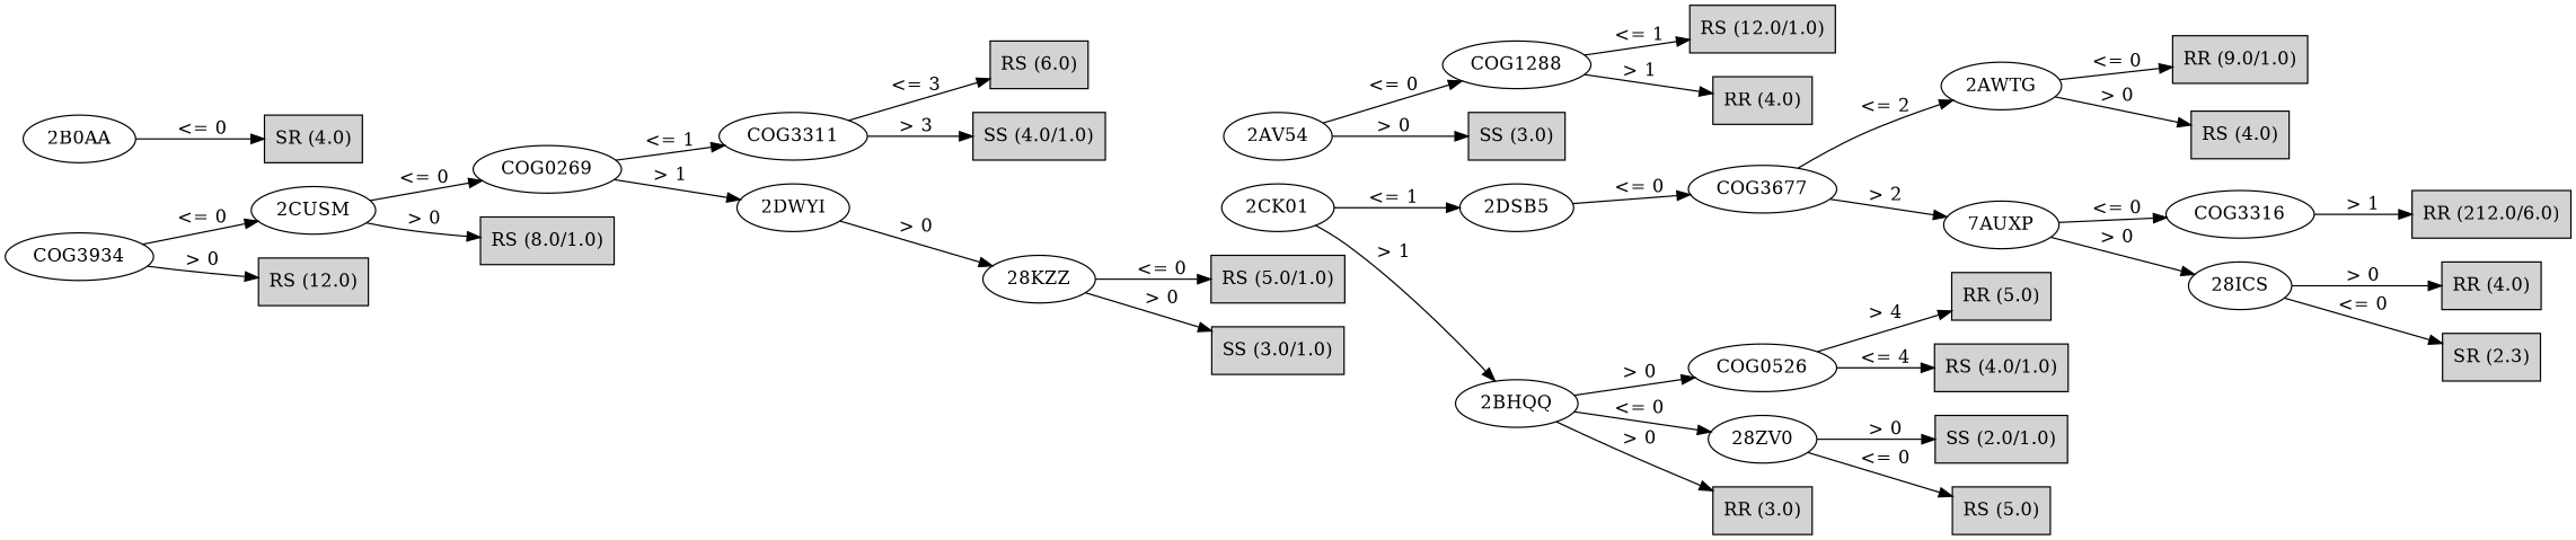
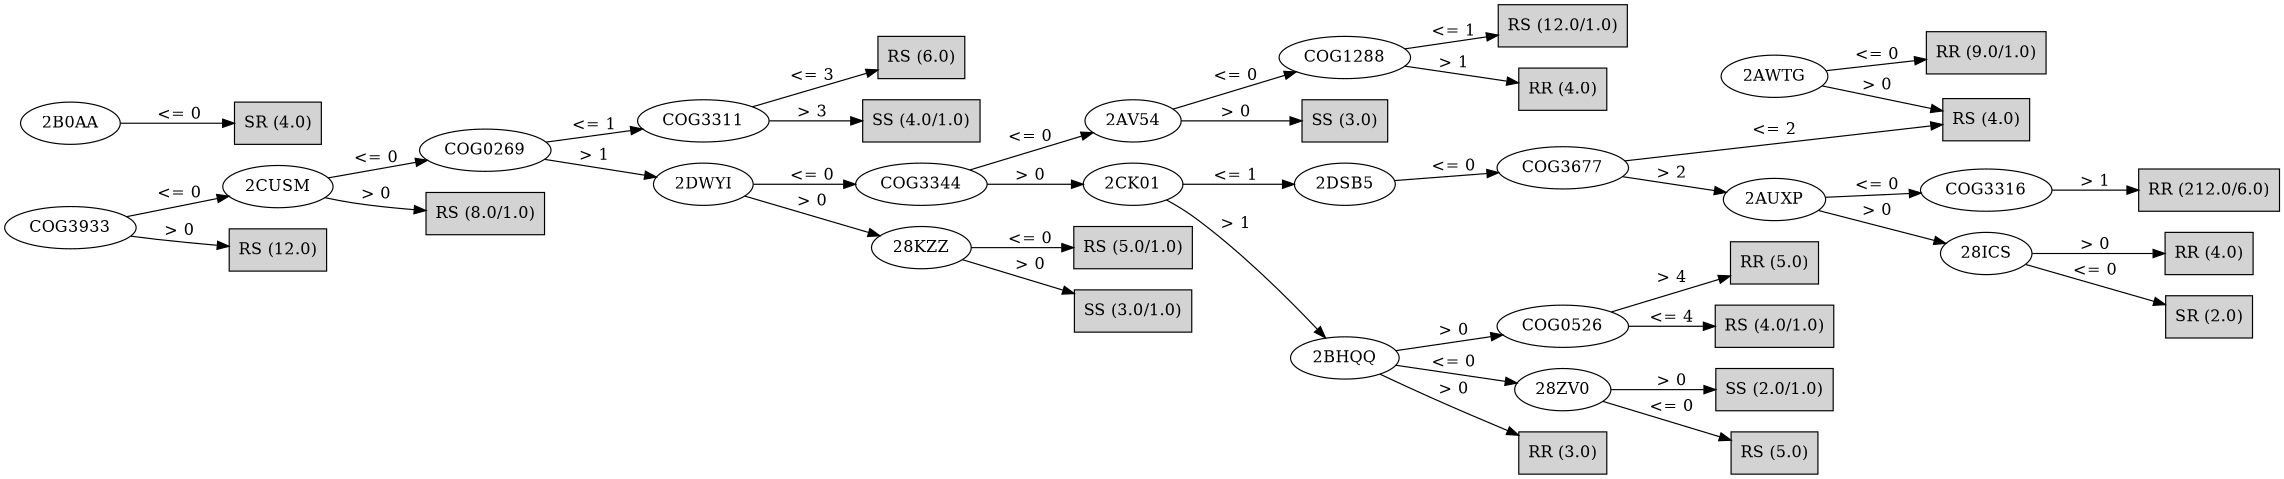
  digraph {
    rankdir=LR
-   n1 [label=COG3934]
+   n1 [label=COG3933]
    n2 [label="2CUSM"]
    n3 [label="RS (12.0)" shape=box style=filled]
    n4 [label=COG0269]
    n5 [label="RS (8.0/1.0)" shape=box style=filled]
    n6 [label=COG3311]
    n7 [label="2DWYI"]
    n8 [label="RS (6.0)" shape=box style=filled]
    n9 [label="SS (4.0/1.0)" shape=box style=filled]
+   n10 [label=COG3344]
    n11 [label="28KZZ"]
    n12 [label="2AV54"]
    n13 [label="2CK01"]
    n14 [label="RS (5.0/1.0)" shape=box style=filled]
    n15 [label="SS (3.0/1.0)" shape=box style=filled]
    n16 [label=COG1288]
    n17 [label="SS (3.0)" shape=box style=filled]
    n18 [label="2DSB5"]
    n19 [label="2BHQQ"]
    n20 [label="RS (12.0/1.0)" shape=box style=filled]
    n21 [label="RR (4.0)" shape=box style=filled]
    n22 [label=COG3677]
    n23 [label=COG0526]
    n24 [label="28ZV0"]
    n25 [label="RR (3.0)" shape=box style=filled]
    n26 [label="2AWTG"]
-   n27 [label="7AUXP"]
+   n27 [label="2AUXP"]
    n28 [label="RS (4.0/1.0)" shape=box style=filled]
    n29 [label="RR (5.0)" shape=box style=filled]
    n30 [label="RR (9.0/1.0)" shape=box style=filled]
    n31 [label="RS (4.0)" shape=box style=filled]
    n32 [label=COG3316]
    n33 [label="28ICS"]
    n34 [label="RR (212.0/6.0)" shape=box style=filled]
-   n35 [label="SR (2.3)" shape=box style=filled]
+   n35 [label="SR (2.0)" shape=box style=filled]
    n36 [label="RR (4.0)" shape=box style=filled]
    n37 [label="2B0AA"]
    n38 [label="SR (4.0)" shape=box style=filled]
    n39 [label="RS (5.0)" shape=box style=filled]
    n40 [label="SS (2.0/1.0)" shape=box style=filled]
    n1 -> n2 [label="<= 0"]
    n1 -> n3 [label="> 0"]
    n2 -> n4 [label="<= 0"]
    n2 -> n5 [label="> 0"]
    n4 -> n6 [label="<= 1"]
    n4 -> n7 [label="> 1"]
    n6 -> n8 [label="<= 3"]
    n6 -> n9 [label="> 3"]
+   n7 -> n10 [label="<= 0"]
    n7 -> n11 [label="> 0"]
+   n10 -> n12 [label="<= 0"]
+   n10 -> n13 [label="> 0"]
    n11 -> n14 [label="<= 0"]
    n11 -> n15 [label="> 0"]
    n12 -> n16 [label="<= 0"]
    n12 -> n17 [label="> 0"]
    n13 -> n18 [label="<= 1"]
    n13 -> n19 [label="> 1"]
    n16 -> n20 [label="<= 1"]
    n16 -> n21 [label="> 1"]
    n18 -> n22 [label="<= 0"]
    n19 -> n23 [label="> 0"]
    n19 -> n24 [label="<= 0"]
    n19 -> n25 [label="> 0"]
-   n22 -> n26 [label="<= 2"]
+   n22 -> n31 [label="<= 2"]
    n22 -> n27 [label="> 2"]
    n23 -> n28 [label="<= 4"]
    n23 -> n29 [label="> 4"]
    n24 -> n39 [label="<= 0"]
    n24 -> n40 [label="> 0"]
    n26 -> n30 [label="<= 0"]
    n26 -> n31 [label="> 0"]
    n27 -> n32 [label="<= 0"]
    n27 -> n33 [label="> 0"]
    n32 -> n34 [label="> 1"]
    n33 -> n35 [label="<= 0"]
    n33 -> n36 [label="> 0"]
    n37 -> n38 [label="<= 0"]
  }
